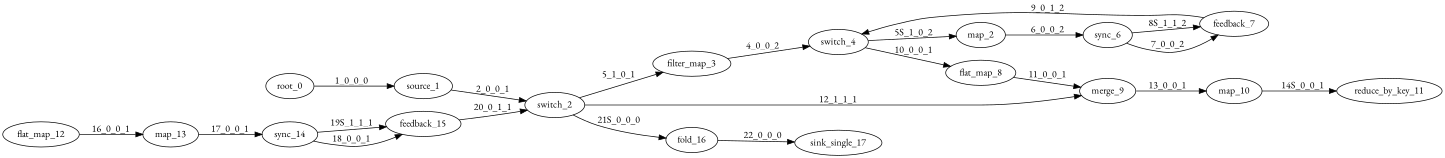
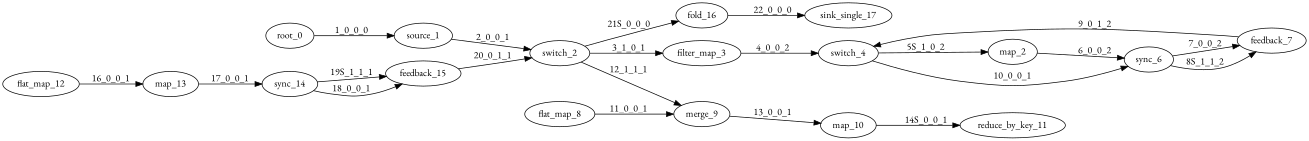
  digraph {
    fontname="EB Garamond"
    rankdir=LR
    node [fontname="EB Garamond"]
    edge [fontname="EB Garamond"]
    n1 [label=root_0]
    n2 [label=source_1]
    n3 [label=switch_2]
    n4 [label=filter_map_3]
    n5 [label=merge_9]
    n6 [label=fold_16]
    n7 [label=switch_4]
    n8 [label=map_10]
    n9 [label=sink_single_17]
    n10 [label=map_2]
    n11 [label=flat_map_8]
    n12 [label=sync_6]
    n13 [label=feedback_7]
    n14 [label=reduce_by_key_11]
    n15 [label=flat_map_12]
    n16 [label=map_13]
    n17 [label=sync_14]
    n18 [label=feedback_15]
    n1 -> n2 [label="1_0_0_0"]
    n2 -> n3 [label="2_0_0_1"]
-   n3 -> n4 [label="5_1_0_1"]
+   n3 -> n4 [label="3_1_0_1"]
    n3 -> n5 [label="12_1_1_1"]
    n3 -> n6 [label="21S_0_0_0"]
    n4 -> n7 [label="4_0_0_2"]
    n5 -> n8 [label="13_0_0_1"]
    n6 -> n9 [label="22_0_0_0"]
    n7 -> n10 [label="5S_1_0_2"]
-   n7 -> n11 [label="10_0_0_1"]
+   n7 -> n12 [label="10_0_0_1"]
    n8 -> n14 [label="14S_0_0_1"]
    n10 -> n12 [label="6_0_0_2"]
    n11 -> n5 [label="11_0_0_1"]
    n12 -> n13 [label="7_0_0_2"]
    n12 -> n13 [label="8S_1_1_2"]
    n13 -> n7 [label="9_0_1_2"]
    n15 -> n16 [label="16_0_0_1"]
    n16 -> n17 [label="17_0_0_1"]
    n17 -> n18 [label="18_0_0_1"]
    n17 -> n18 [label="19S_1_1_1"]
    n18 -> n3 [label="20_0_1_1"]
  }
